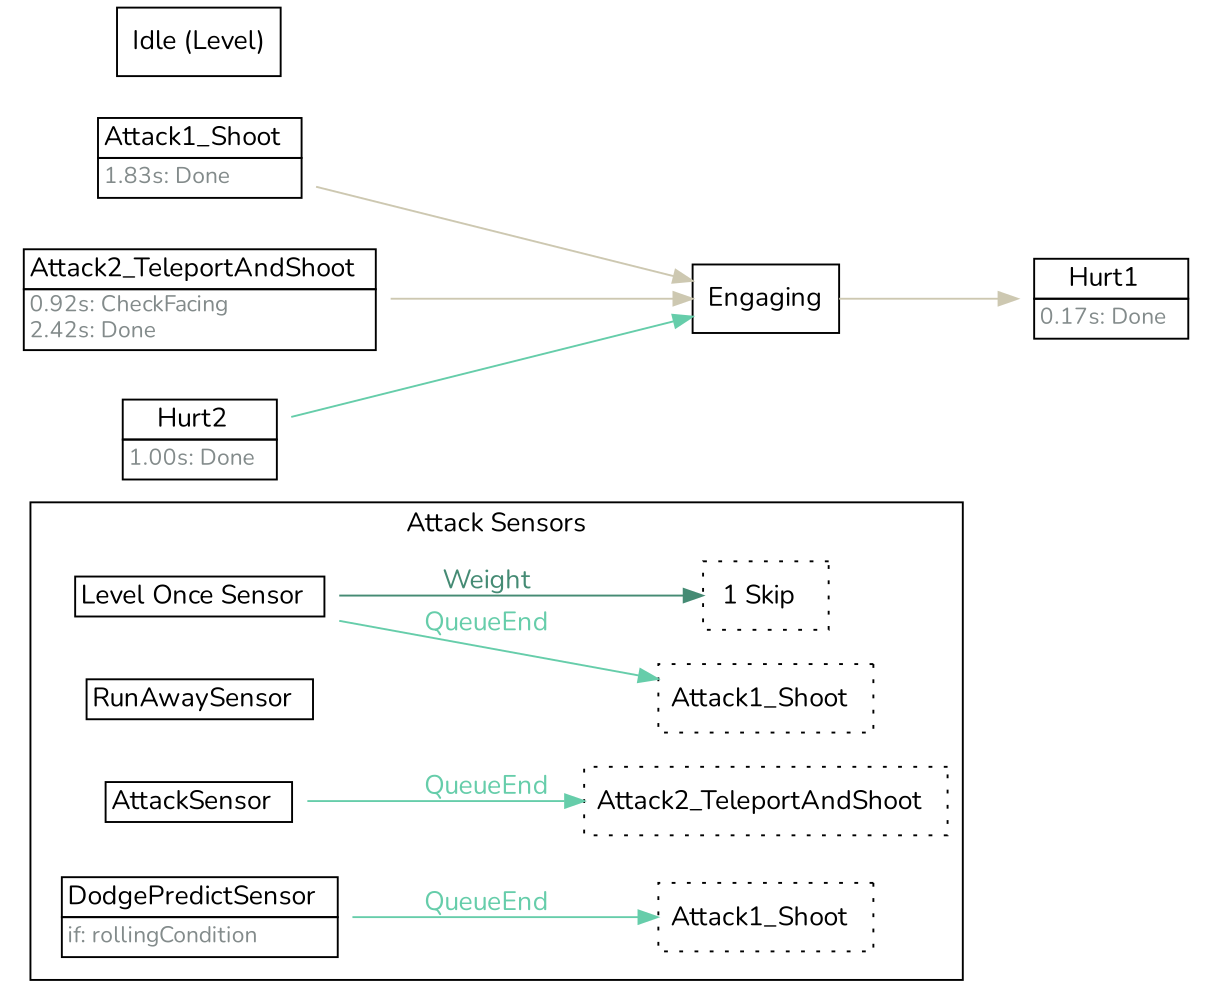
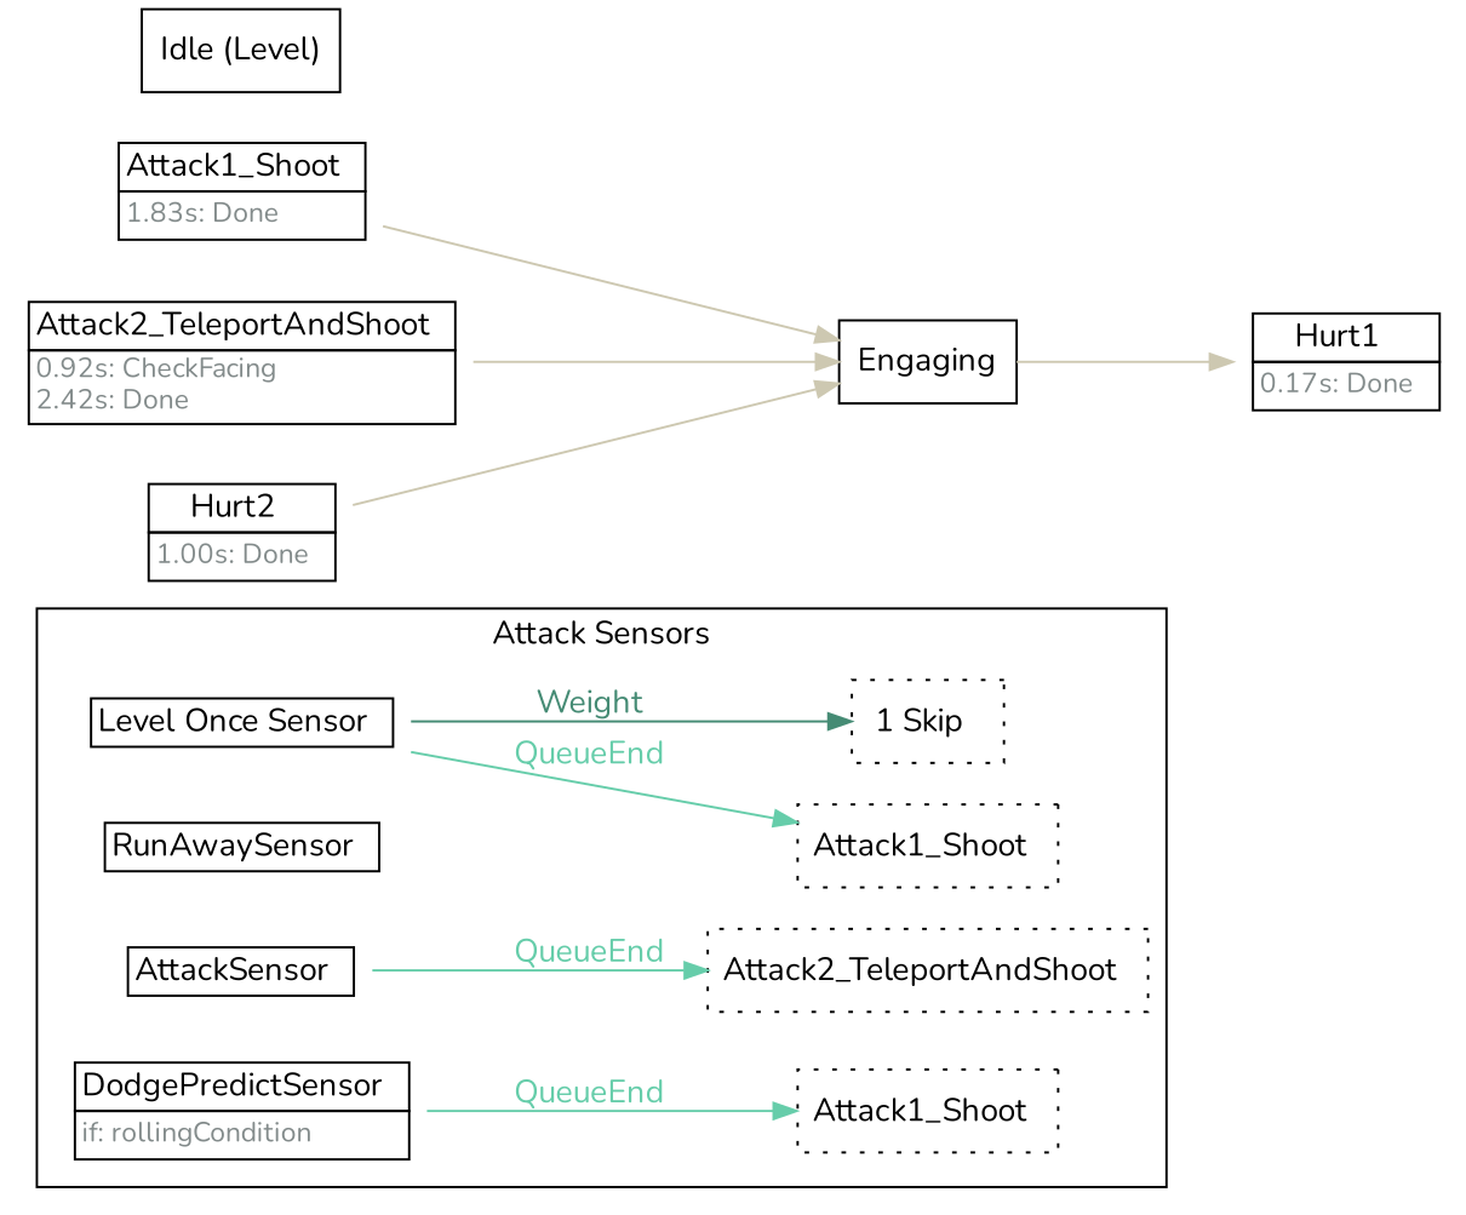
  strict digraph {
    fontname=Nunito
    rankdir=LR
    node [fontname=Nunito shape=plaintext]
    edge [color=cornsilk3 fontcolor=cornsilk3 fontname=Nunito]
    n1 [label=<<TABLE border="0" cellspacing="0" cellborder="1" cellpadding="2"><TR><TD>Level Once Sensor  </TD></TR></TABLE>>]
    n2 [label=<<TABLE border="0" cellspacing="0" cellborder="0" cellpadding="2"><TR><TD>Attack1_Shoot  </TD></TR></TABLE>> margin=0.05 shape=box style=dotted]
    n3 [label=<<TABLE border="0" cellspacing="0" cellborder="0" cellpadding="2"><TR><TD>1 Skip  </TD></TR></TABLE>> shape=box style=dotted]
    n4 [label=<<TABLE border="0" cellspacing="0" cellborder="1" cellpadding="2"><TR><TD>RunAwaySensor  </TD></TR></TABLE>>]
    n5 [label=<<TABLE border="0" cellspacing="0" cellborder="1" cellpadding="2"><TR><TD>AttackSensor  </TD></TR></TABLE>>]
    n6 [label=<<TABLE border="0" cellspacing="0" cellborder="0" cellpadding="2"><TR><TD>Attack2_TeleportAndShoot  </TD></TR></TABLE>> margin=0.05 shape=box style=dotted]
    n7 [label=<<TABLE border="0" cellspacing="0" cellborder="1" cellpadding="2"><TR><TD>DodgePredictSensor  </TD></TR><TR><TD align="left" balign="left"><FONT point-size="12" color="azure4">if: rollingCondition</FONT>  </TD></TR></TABLE>>]
    n8 [label=<<TABLE border="0" cellspacing="0" cellborder="0" cellpadding="2"><TR><TD>Attack1_Shoot  </TD></TR></TABLE>> margin=0.05 shape=box style=dotted]
    n9 [label=<<TABLE border="0" cellspacing="0" cellborder="1" cellpadding="2"><TR><TD>Attack1_Shoot  </TD></TR><TR><TD align="left" balign="left"><FONT point-size="12" color="azure4">1.83s: Done</FONT>  </TD></TR></TABLE>>]
    Engaging [shape=box]
    n11 [label=<<TABLE border="0" cellspacing="0" cellborder="1" cellpadding="2"><TR><TD>Hurt1  </TD></TR><TR><TD align="left" balign="left"><FONT point-size="12" color="azure4">0.17s: Done</FONT>  </TD></TR></TABLE>>]
    n12 [label=<<TABLE border="0" cellspacing="0" cellborder="1" cellpadding="2"><TR><TD>Attack2_TeleportAndShoot  </TD></TR><TR><TD align="left" balign="left"><FONT point-size="12" color="azure4">0.92s: CheckFacing<br/>2.42s: Done</FONT>  </TD></TR></TABLE>>]
    n13 [label=<<TABLE border="0" cellspacing="0" cellborder="1" cellpadding="2"><TR><TD>Hurt2  </TD></TR><TR><TD align="left" balign="left"><FONT point-size="12" color="azure4">1.00s: Done</FONT>  </TD></TR></TABLE>>]
    n14 [label="Idle (Level)" shape=box]
    subgraph cluster_1 {
      label="Attack Sensors"
      rank=sink
      n1
      n2
      n3
      n4
      n5
      n6
      n7
      n8
    }
    n1 -> n2 [color=aquamarine3 fontcolor=aquamarine3 label=QueueEnd]
    n1 -> n3 [color=aquamarine4 fontcolor=aquamarine4 label=Weight]
    n5 -> n6 [color=aquamarine3 fontcolor=aquamarine3 label=QueueEnd]
    n7 -> n8 [color=aquamarine3 fontcolor=aquamarine3 label=QueueEnd]
    n9 -> Engaging
    Engaging -> n11
    n12 -> Engaging
-   n13 -> Engaging [color=aquamarine3]
+   n13 -> Engaging
  }
